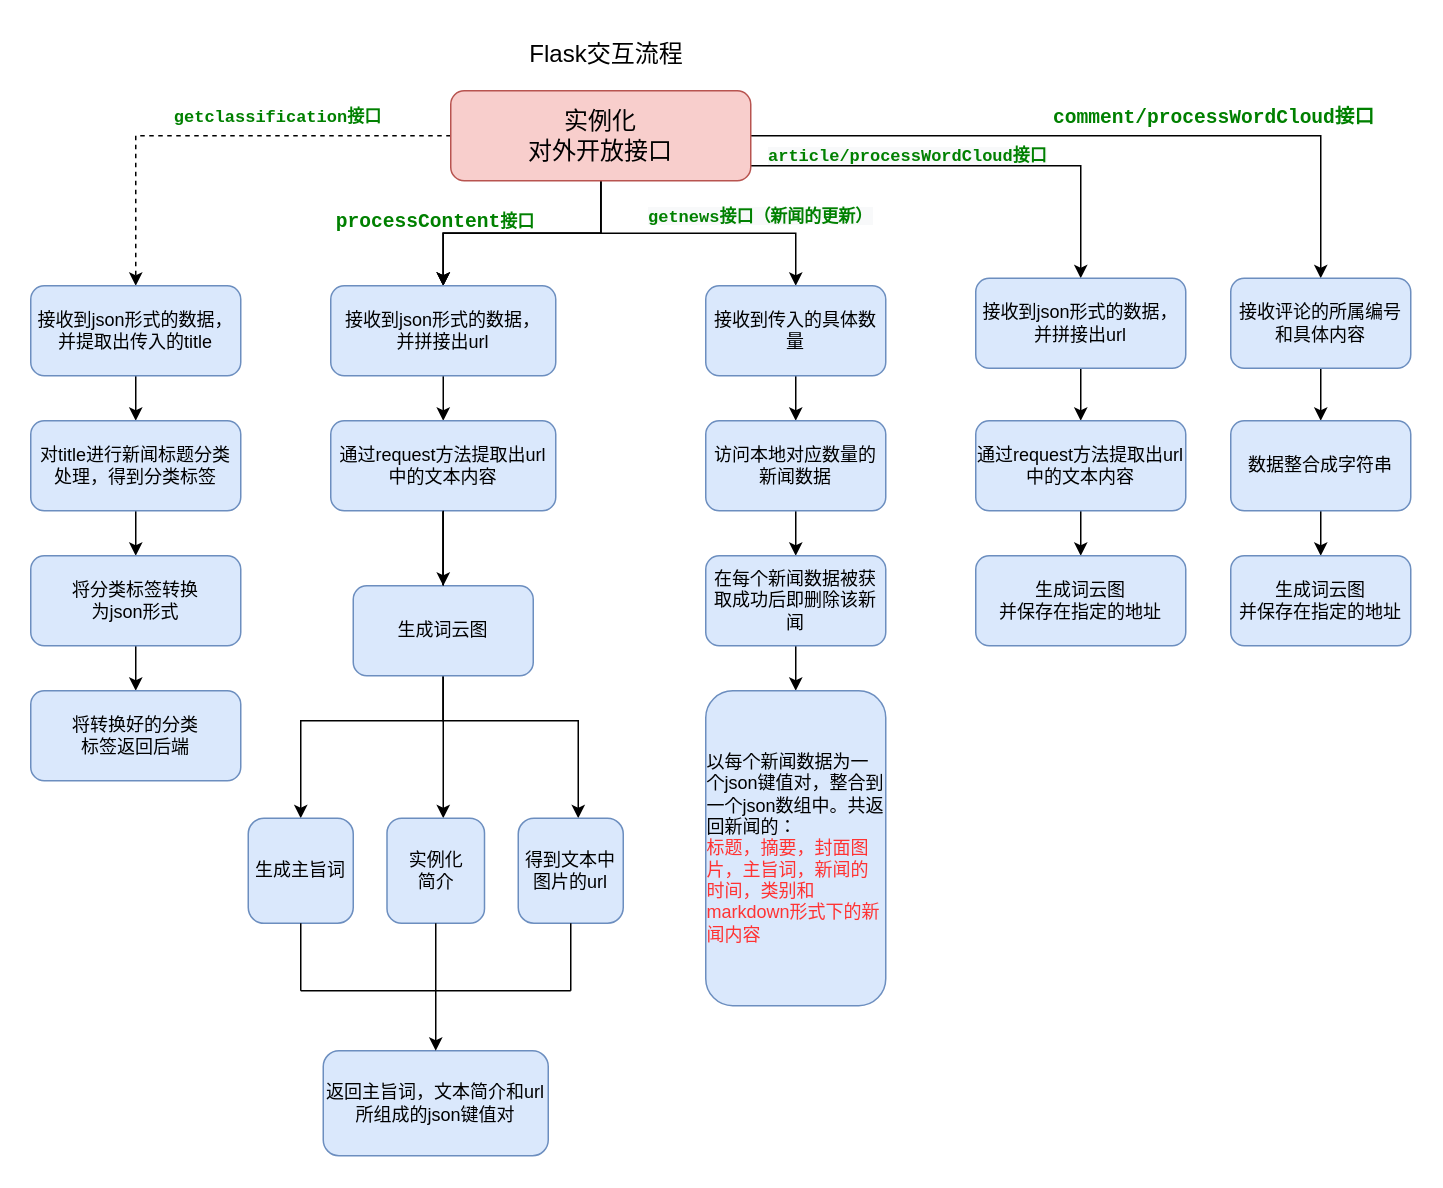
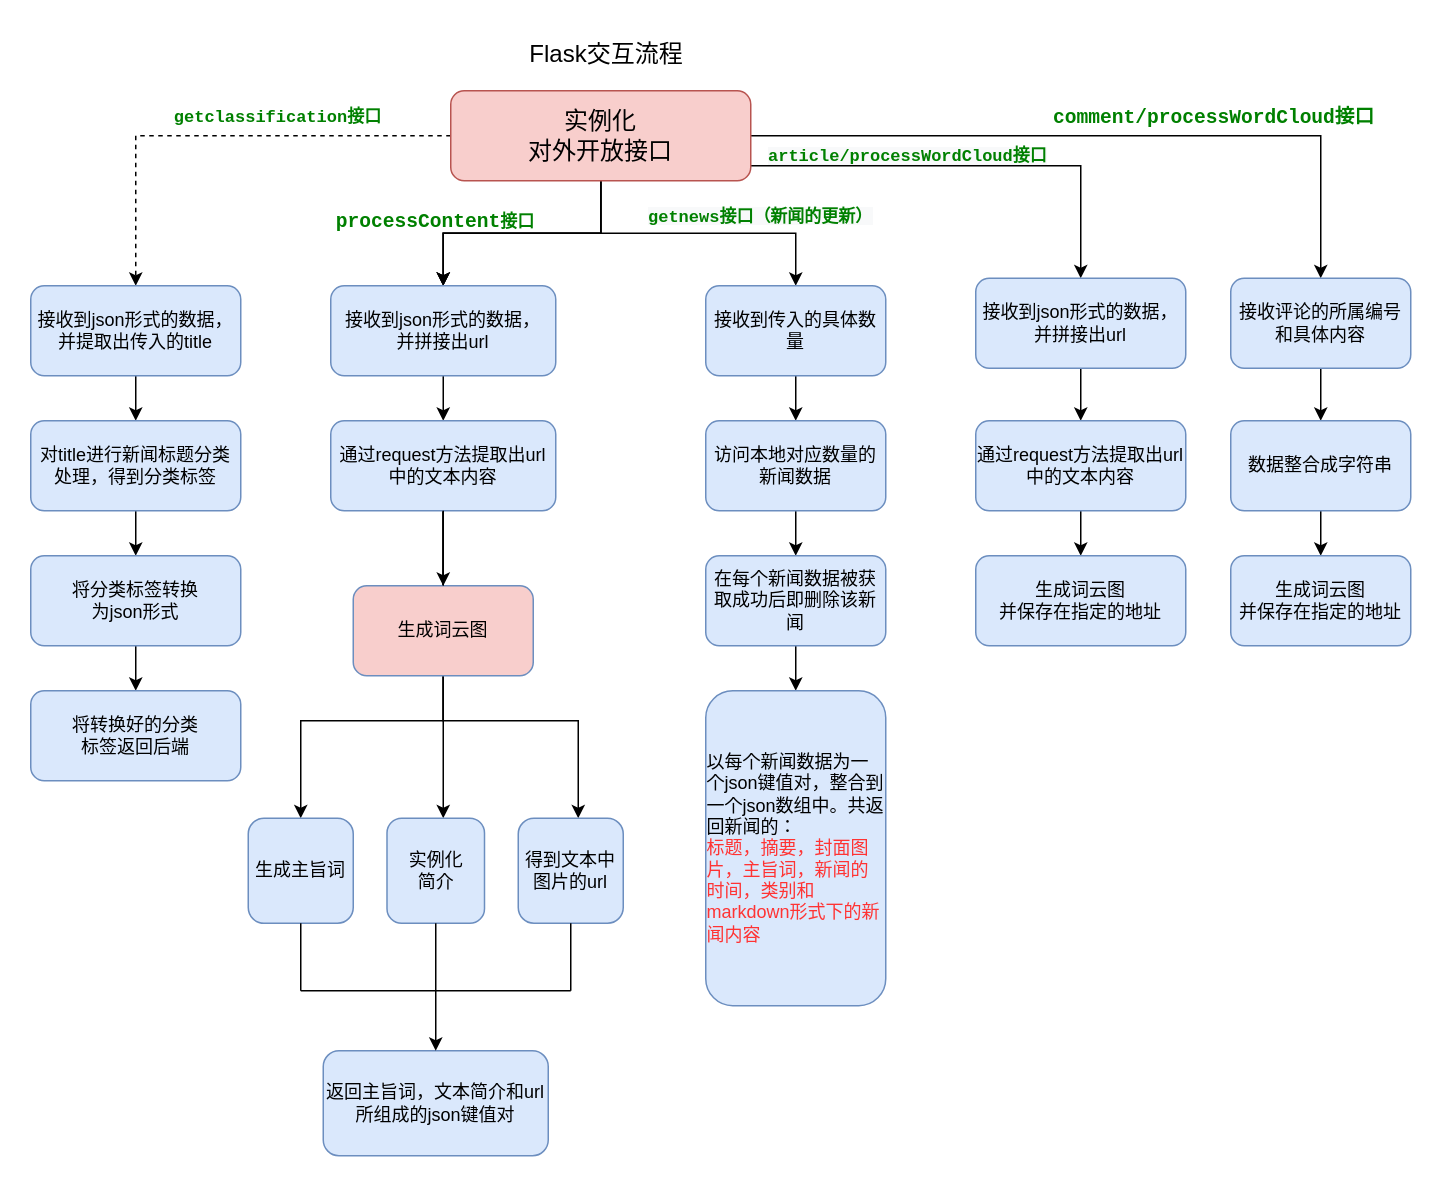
  <mxCell id="0" />
  <mxCell id="1" parent="0" />
  <mxCell id="2" value="" style="edgeStyle=orthogonalEdgeStyle;rounded=0;orthogonalLoop=1;jettySize=auto;html=1;fontSize=16;dashed=1;" parent="1" source="9" target="11" edge="1"><mxGeometry relative="1" as="geometry" /></mxCell>
  <mxCell id="3" value="" style="edgeStyle=orthogonalEdgeStyle;rounded=0;orthogonalLoop=1;jettySize=auto;html=1;fontSize=16;" parent="1" source="9" target="13" edge="1"><mxGeometry relative="1" as="geometry" /></mxCell>
  <mxCell id="4" value="" style="edgeStyle=orthogonalEdgeStyle;rounded=0;orthogonalLoop=1;jettySize=auto;html=1;fontFamily=Courier New;fontColor=#008000;" parent="1" source="9" target="13" edge="1"><mxGeometry relative="1" as="geometry" /></mxCell>
  <mxCell id="5" value="" style="edgeStyle=orthogonalEdgeStyle;rounded=0;orthogonalLoop=1;jettySize=auto;html=1;fontFamily=Courier New;fontColor=#008000;" parent="1" source="9" target="13" edge="1"><mxGeometry relative="1" as="geometry" /></mxCell>
  <mxCell id="6" value="" style="edgeStyle=orthogonalEdgeStyle;rounded=0;orthogonalLoop=1;jettySize=auto;html=1;fontFamily=Courier New;fontColor=#008000;" parent="1" source="9" target="31" edge="1"><mxGeometry relative="1" as="geometry" /></mxCell>
  <mxCell id="7" value="" style="edgeStyle=orthogonalEdgeStyle;rounded=0;orthogonalLoop=1;jettySize=auto;html=1;fontFamily=Courier New;fontColor=#008000;" parent="1" source="9" target="33" edge="1"><mxGeometry relative="1" as="geometry"><Array as="points"><mxPoint x="720" y="110" /></Array></mxGeometry></mxCell>
  <mxCell id="8" value="" style="edgeStyle=orthogonalEdgeStyle;rounded=0;orthogonalLoop=1;jettySize=auto;html=1;" edge="1" parent="1" source="9" target="53"><mxGeometry relative="1" as="geometry" /></mxCell>
  <mxCell id="9" value="&lt;font style=&quot;font-size: 16px&quot;&gt;实例化&lt;br&gt;对外开放接口&lt;/font&gt;" style="rounded=1;whiteSpace=wrap;html=1;fillColor=#f8cecc;strokeColor=#b85450;" parent="1" vertex="1"><mxGeometry x="300" y="60" width="200" height="60" as="geometry" /></mxCell>
  <mxCell id="10" value="" style="edgeStyle=orthogonalEdgeStyle;rounded=0;orthogonalLoop=1;jettySize=auto;html=1;fontSize=16;" parent="1" source="11" target="24" edge="1"><mxGeometry relative="1" as="geometry" /></mxCell>
  <mxCell id="11" value="接收到json形式的数据，并提取出传入的title" style="whiteSpace=wrap;html=1;rounded=1;fillColor=#dae8fc;strokeColor=#6c8ebf;" parent="1" vertex="1"><mxGeometry x="20" y="190" width="140" height="60" as="geometry" /></mxCell>
  <mxCell id="12" value="" style="edgeStyle=orthogonalEdgeStyle;rounded=0;orthogonalLoop=1;jettySize=auto;html=1;fontSize=16;" parent="1" source="13" target="20" edge="1"><mxGeometry relative="1" as="geometry" /></mxCell>
  <mxCell id="13" value="接收到json形式的数据，&lt;br&gt;并拼接出url" style="whiteSpace=wrap;html=1;rounded=1;fillColor=#dae8fc;strokeColor=#6c8ebf;" parent="1" vertex="1"><mxGeometry x="220" y="190" width="150" height="60" as="geometry" /></mxCell>
  <mxCell id="14" value="&lt;span lang=&quot;EN-US&quot; style=&quot;font-size: 8.5pt ; font-family: &amp;#34;courier new&amp;#34; ; color: green&quot;&gt;&lt;b&gt;getclassification接口&lt;/b&gt;&lt;/span&gt;" style="text;html=1;strokeColor=none;fillColor=none;align=center;verticalAlign=middle;whiteSpace=wrap;rounded=0;fontSize=16;" parent="1" vertex="1"><mxGeometry x="110" y="60" width="150" height="30" as="geometry" /></mxCell>
  <mxCell id="15" value="&lt;span style=&quot;font-size: 9.8pt ; background-color: rgb(255 , 255 , 255)&quot;&gt;&lt;font color=&quot;#008000&quot; face=&quot;Courier New&quot;&gt;&lt;b&gt;processContent&lt;/b&gt;&lt;/font&gt;&lt;/span&gt;&lt;b&gt;&lt;span lang=&quot;EN-US&quot; style=&quot;font-size: 8.5pt ; font-family: &amp;#34;courier new&amp;#34; ; color: green&quot;&gt;接口&lt;br&gt;&lt;br&gt;&lt;/span&gt;&lt;/b&gt;" style="text;html=1;strokeColor=none;fillColor=none;align=center;verticalAlign=middle;whiteSpace=wrap;rounded=0;fontSize=16;" parent="1" vertex="1"><mxGeometry x="220" y="140" width="140" height="30" as="geometry" /></mxCell>
  <mxCell id="16" value="" style="edgeStyle=orthogonalEdgeStyle;rounded=0;orthogonalLoop=1;jettySize=auto;html=1;fontSize=16;" parent="1" source="20" target="21" edge="1"><mxGeometry relative="1" as="geometry"><Array as="points"><mxPoint x="295" y="480" /><mxPoint x="200" y="480" /></Array></mxGeometry></mxCell>
  <mxCell id="17" value="" style="edgeStyle=orthogonalEdgeStyle;rounded=0;orthogonalLoop=1;jettySize=auto;html=1;fontFamily=Courier New;fontColor=#008000;" parent="1" source="20" target="35" edge="1"><mxGeometry relative="1" as="geometry"><Array as="points"><mxPoint x="295" y="580" /><mxPoint x="295" y="580" /></Array></mxGeometry></mxCell>
  <mxCell id="18" value="" style="edgeStyle=orthogonalEdgeStyle;rounded=0;orthogonalLoop=1;jettySize=auto;html=1;fontFamily=Courier New;fontColor=#008000;startArrow=none;" parent="1" source="37" target="36" edge="1"><mxGeometry relative="1" as="geometry"><Array as="points"><mxPoint x="295" y="480" /><mxPoint x="385" y="480" /></Array></mxGeometry></mxCell>
  <mxCell id="19" value="" style="edgeStyle=orthogonalEdgeStyle;rounded=0;orthogonalLoop=1;jettySize=auto;html=1;fontFamily=Courier New;fontColor=#008000;" parent="1" source="20" target="37" edge="1"><mxGeometry relative="1" as="geometry" /></mxCell>
  <mxCell id="20" value="通过request方法提取出url中的文本内容" style="whiteSpace=wrap;html=1;fillColor=#dae8fc;strokeColor=#6c8ebf;rounded=1;" parent="1" vertex="1"><mxGeometry x="220" y="280" width="150" height="60" as="geometry" /></mxCell>
  <mxCell id="21" value="生成主旨词" style="whiteSpace=wrap;html=1;fillColor=#dae8fc;strokeColor=#6c8ebf;rounded=1;" parent="1" vertex="1"><mxGeometry x="165" y="545" width="70" height="70" as="geometry" /></mxCell>
  <mxCell id="22" value="返回主旨词，文本简介和url所组成的json键值对" style="whiteSpace=wrap;html=1;fillColor=#dae8fc;strokeColor=#6c8ebf;rounded=1;" parent="1" vertex="1"><mxGeometry x="215" y="700" width="150" height="70" as="geometry" /></mxCell>
  <mxCell id="23" value="" style="edgeStyle=orthogonalEdgeStyle;rounded=0;orthogonalLoop=1;jettySize=auto;html=1;fontSize=16;" parent="1" source="24" target="26" edge="1"><mxGeometry relative="1" as="geometry" /></mxCell>
  <mxCell id="24" value="对title进行新闻标题分类处理，得到分类标签" style="whiteSpace=wrap;html=1;fillColor=#dae8fc;strokeColor=#6c8ebf;rounded=1;" parent="1" vertex="1"><mxGeometry x="20" y="280" width="140" height="60" as="geometry" /></mxCell>
  <mxCell id="25" value="" style="edgeStyle=orthogonalEdgeStyle;rounded=0;orthogonalLoop=1;jettySize=auto;html=1;fontSize=16;" parent="1" source="26" target="28" edge="1"><mxGeometry relative="1" as="geometry" /></mxCell>
  <mxCell id="26" value="将分类标签转换&lt;br&gt;为json形式" style="whiteSpace=wrap;html=1;fillColor=#dae8fc;strokeColor=#6c8ebf;rounded=1;" parent="1" vertex="1"><mxGeometry x="20" y="370" width="140" height="60" as="geometry" /></mxCell>
  <mxCell id="27" value="Flask交互流程" style="text;html=1;strokeColor=none;fillColor=none;align=center;verticalAlign=middle;whiteSpace=wrap;rounded=0;fontSize=16;fontColor=#000000;" parent="1" vertex="1"><mxGeometry x="334" y="20" width="140" height="30" as="geometry" /></mxCell>
  <mxCell id="28" value="将转换好的分类&lt;br&gt;标签返回后端" style="whiteSpace=wrap;html=1;fillColor=#dae8fc;strokeColor=#6c8ebf;rounded=1;" parent="1" vertex="1"><mxGeometry x="20" y="460" width="140" height="60" as="geometry" /></mxCell>
  <mxCell id="29" value="&lt;span style=&quot;color: rgb(0 , 128 , 0) ; font-size: 11.333px ; font-style: normal ; letter-spacing: normal ; text-align: center ; text-indent: 0px ; text-transform: none ; word-spacing: 0px ; background-color: rgb(248 , 249 , 250)&quot;&gt;&lt;font face=&quot;Courier New&quot;&gt;getnews&lt;/font&gt;接口（新闻的更新）&lt;/span&gt;" style="text;whiteSpace=wrap;html=1;fontFamily=Helvetica;fontColor=#008000;fontStyle=1" parent="1" vertex="1"><mxGeometry x="430" y="130" width="160" height="40" as="geometry" /></mxCell>
  <mxCell id="30" value="" style="edgeStyle=orthogonalEdgeStyle;rounded=0;orthogonalLoop=1;jettySize=auto;html=1;fontFamily=Courier New;fontColor=#008000;" parent="1" source="31" target="45" edge="1"><mxGeometry relative="1" as="geometry" /></mxCell>
  <mxCell id="31" value="接收到传入的具体数量" style="whiteSpace=wrap;html=1;fillColor=#dae8fc;strokeColor=#6c8ebf;rounded=1;" parent="1" vertex="1"><mxGeometry x="470" y="190" width="120" height="60" as="geometry" /></mxCell>
  <mxCell id="32" value="" style="edgeStyle=orthogonalEdgeStyle;rounded=0;orthogonalLoop=1;jettySize=auto;html=1;fontFamily=Courier New;fontColor=#FF3333;" parent="1" source="33" target="50" edge="1"><mxGeometry relative="1" as="geometry" /></mxCell>
  <mxCell id="33" value="&lt;span&gt;接收到json形式的数据，&lt;/span&gt;&lt;br&gt;&lt;span&gt;并拼接出url&lt;/span&gt;" style="whiteSpace=wrap;html=1;fillColor=#dae8fc;strokeColor=#6c8ebf;rounded=1;" parent="1" vertex="1"><mxGeometry x="650" y="185" width="140" height="60" as="geometry" /></mxCell>
  <mxCell id="34" value="&lt;b style=&quot;color: rgb(0 , 128 , 0) ; font-family: &amp;#34;courier new&amp;#34; ; font-size: 11.333px ; font-style: normal ; letter-spacing: normal ; text-align: center ; text-indent: 0px ; text-transform: none ; word-spacing: 0px ; background-color: rgb(248 , 249 , 250)&quot;&gt;article/processWordCloud接口&lt;/b&gt;" style="text;whiteSpace=wrap;html=1;fontFamily=Courier New;fontColor=#008000;" parent="1" vertex="1"><mxGeometry x="510" y="90" width="200" height="30" as="geometry" /></mxCell>
  <mxCell id="35" value="实例化&lt;br&gt;简介" style="whiteSpace=wrap;html=1;fillColor=#dae8fc;strokeColor=#6c8ebf;rounded=1;" parent="1" vertex="1"><mxGeometry x="257.5" y="545" width="65" height="70" as="geometry" /></mxCell>
  <mxCell id="36" value="得到文本中图片的url" style="whiteSpace=wrap;html=1;fillColor=#dae8fc;strokeColor=#6c8ebf;rounded=1;" parent="1" vertex="1"><mxGeometry x="345" y="545" width="70" height="70" as="geometry" /></mxCell>
- <mxCell id="37" value="生成词云图" style="whiteSpace=wrap;html=1;fillColor=#dae8fc;strokeColor=#6c8ebf;rounded=1;" parent="1" vertex="1"><mxGeometry x="235" y="390" width="120" height="60" as="geometry" /></mxCell>
+ <mxCell id="37" value="生成词云图" style="whiteSpace=wrap;html=1;fillColor=#f8cecc;strokeColor=#6c8ebf;rounded=1;" parent="1" vertex="1"><mxGeometry x="235" y="390" width="120" height="60" as="geometry" /></mxCell>
  <mxCell id="38" value="" style="edgeStyle=orthogonalEdgeStyle;rounded=0;orthogonalLoop=1;jettySize=auto;html=1;fontFamily=Courier New;fontColor=#008000;endArrow=none;" parent="1" source="20" target="37" edge="1"><mxGeometry relative="1" as="geometry"><mxPoint x="295" y="340" as="sourcePoint" /><mxPoint x="385" y="640" as="targetPoint" /></mxGeometry></mxCell>
  <mxCell id="39" value="" style="endArrow=classic;html=1;rounded=0;fontFamily=Courier New;fontColor=#008000;entryX=0.5;entryY=0;entryDx=0;entryDy=0;" parent="1" target="22" edge="1"><mxGeometry width="50" height="50" relative="1" as="geometry"><mxPoint x="290" y="660" as="sourcePoint" /><mxPoint x="460" y="600" as="targetPoint" /></mxGeometry></mxCell>
  <mxCell id="40" value="" style="endArrow=none;html=1;rounded=0;fontFamily=Courier New;fontColor=#008000;entryX=0.5;entryY=1;entryDx=0;entryDy=0;" parent="1" target="21" edge="1"><mxGeometry width="50" height="50" relative="1" as="geometry"><mxPoint x="200" y="660" as="sourcePoint" /><mxPoint x="460" y="510" as="targetPoint" /></mxGeometry></mxCell>
  <mxCell id="41" value="" style="endArrow=none;html=1;rounded=0;fontFamily=Courier New;fontColor=#008000;" parent="1" edge="1"><mxGeometry width="50" height="50" relative="1" as="geometry"><mxPoint x="200" y="660" as="sourcePoint" /><mxPoint x="380" y="660" as="targetPoint" /></mxGeometry></mxCell>
  <mxCell id="42" value="" style="endArrow=none;html=1;rounded=0;fontFamily=Courier New;fontColor=#008000;exitX=0.5;exitY=1;exitDx=0;exitDy=0;" parent="1" source="35" edge="1"><mxGeometry width="50" height="50" relative="1" as="geometry"><mxPoint x="410" y="560" as="sourcePoint" /><mxPoint x="290" y="660" as="targetPoint" /></mxGeometry></mxCell>
  <mxCell id="43" value="" style="endArrow=none;html=1;rounded=0;fontFamily=Courier New;fontColor=#008000;exitX=0.5;exitY=1;exitDx=0;exitDy=0;" parent="1" source="36" edge="1"><mxGeometry width="50" height="50" relative="1" as="geometry"><mxPoint x="410" y="560" as="sourcePoint" /><mxPoint x="380" y="660" as="targetPoint" /></mxGeometry></mxCell>
  <mxCell id="44" value="" style="edgeStyle=orthogonalEdgeStyle;rounded=0;orthogonalLoop=1;jettySize=auto;html=1;fontFamily=Courier New;fontColor=#008000;" parent="1" source="45" target="47" edge="1"><mxGeometry relative="1" as="geometry" /></mxCell>
  <mxCell id="45" value="访问本地对应数量的新闻数据" style="whiteSpace=wrap;html=1;fillColor=#dae8fc;strokeColor=#6c8ebf;rounded=1;" parent="1" vertex="1"><mxGeometry x="470" y="280" width="120" height="60" as="geometry" /></mxCell>
  <mxCell id="46" value="" style="edgeStyle=orthogonalEdgeStyle;rounded=0;orthogonalLoop=1;jettySize=auto;html=1;fontFamily=Courier New;fontColor=#008000;" parent="1" source="47" target="48" edge="1"><mxGeometry relative="1" as="geometry" /></mxCell>
  <mxCell id="47" value="在每个新闻数据被获取成功后即删除该新闻" style="whiteSpace=wrap;html=1;fillColor=#dae8fc;strokeColor=#6c8ebf;rounded=1;" parent="1" vertex="1"><mxGeometry x="470" y="370" width="120" height="60" as="geometry" /></mxCell>
  <mxCell id="48" value="&lt;div style=&quot;text-align: left&quot;&gt;&lt;span&gt;以每个新闻数据为一个json键值对，整合到一个json数组中。共返回新闻的：&lt;/span&gt;&lt;/div&gt;&lt;div style=&quot;text-align: left&quot;&gt;&lt;span&gt;&lt;font color=&quot;#ff3333&quot;&gt;标题，摘要，封面图片，主旨词，新闻的时间，类别和markdown形式下的新闻内容&lt;/font&gt;&lt;/span&gt;&lt;/div&gt;" style="whiteSpace=wrap;html=1;fillColor=#dae8fc;strokeColor=#6c8ebf;rounded=1;align=center;" parent="1" vertex="1"><mxGeometry x="470" y="460" width="120" height="210" as="geometry" /></mxCell>
  <mxCell id="49" value="" style="edgeStyle=orthogonalEdgeStyle;rounded=0;orthogonalLoop=1;jettySize=auto;html=1;fontFamily=Courier New;fontColor=#FF3333;" parent="1" source="50" target="51" edge="1"><mxGeometry relative="1" as="geometry" /></mxCell>
  <mxCell id="50" value="&lt;span&gt;通过request方法提取出url中的文本内容&lt;/span&gt;" style="whiteSpace=wrap;html=1;fillColor=#dae8fc;strokeColor=#6c8ebf;rounded=1;" parent="1" vertex="1"><mxGeometry x="650" y="280" width="140" height="60" as="geometry" /></mxCell>
  <mxCell id="51" value="&lt;span&gt;生成词云图&lt;br&gt;并保存在指定的地址&lt;br&gt;&lt;/span&gt;" style="whiteSpace=wrap;html=1;fillColor=#dae8fc;strokeColor=#6c8ebf;rounded=1;" parent="1" vertex="1"><mxGeometry x="650" y="370" width="140" height="60" as="geometry" /></mxCell>
  <mxCell id="52" value="" style="edgeStyle=orthogonalEdgeStyle;rounded=0;orthogonalLoop=1;jettySize=auto;html=1;fontFamily=Courier New;" edge="1" parent="1" source="53" target="56"><mxGeometry relative="1" as="geometry" /></mxCell>
  <mxCell id="53" value="接收评论的所属编号和具体内容" style="whiteSpace=wrap;html=1;fillColor=#dae8fc;strokeColor=#6c8ebf;rounded=1;" vertex="1" parent="1"><mxGeometry x="820" y="185" width="120" height="60" as="geometry" /></mxCell>
  <mxCell id="54" value="&lt;pre style=&quot;background-color: rgb(255 , 255 , 255) ; color: rgb(0 , 0 , 0) ; font-size: 9.8pt&quot;&gt;&lt;span style=&quot;color: rgb(0 , 128 , 0) ; font-weight: bold&quot;&gt;&lt;font face=&quot;Courier New&quot;&gt;comment/processWordCloud接口&lt;/font&gt;&lt;/span&gt;&lt;/pre&gt;" style="text;whiteSpace=wrap;html=1;" vertex="1" parent="1"><mxGeometry x="700" y="50" width="200" height="60" as="geometry" /></mxCell>
  <mxCell id="55" value="" style="edgeStyle=orthogonalEdgeStyle;rounded=0;orthogonalLoop=1;jettySize=auto;html=1;fontFamily=Courier New;" edge="1" parent="1" source="56" target="57"><mxGeometry relative="1" as="geometry" /></mxCell>
  <mxCell id="56" value="数据整合成字符串" style="whiteSpace=wrap;html=1;fillColor=#dae8fc;strokeColor=#6c8ebf;rounded=1;" vertex="1" parent="1"><mxGeometry x="820" y="280" width="120" height="60" as="geometry" /></mxCell>
  <mxCell id="57" value="生成词云图&lt;br&gt;并保存在指定的地址" style="whiteSpace=wrap;html=1;fillColor=#dae8fc;strokeColor=#6c8ebf;rounded=1;" vertex="1" parent="1"><mxGeometry x="820" y="370" width="120" height="60" as="geometry" /></mxCell>
